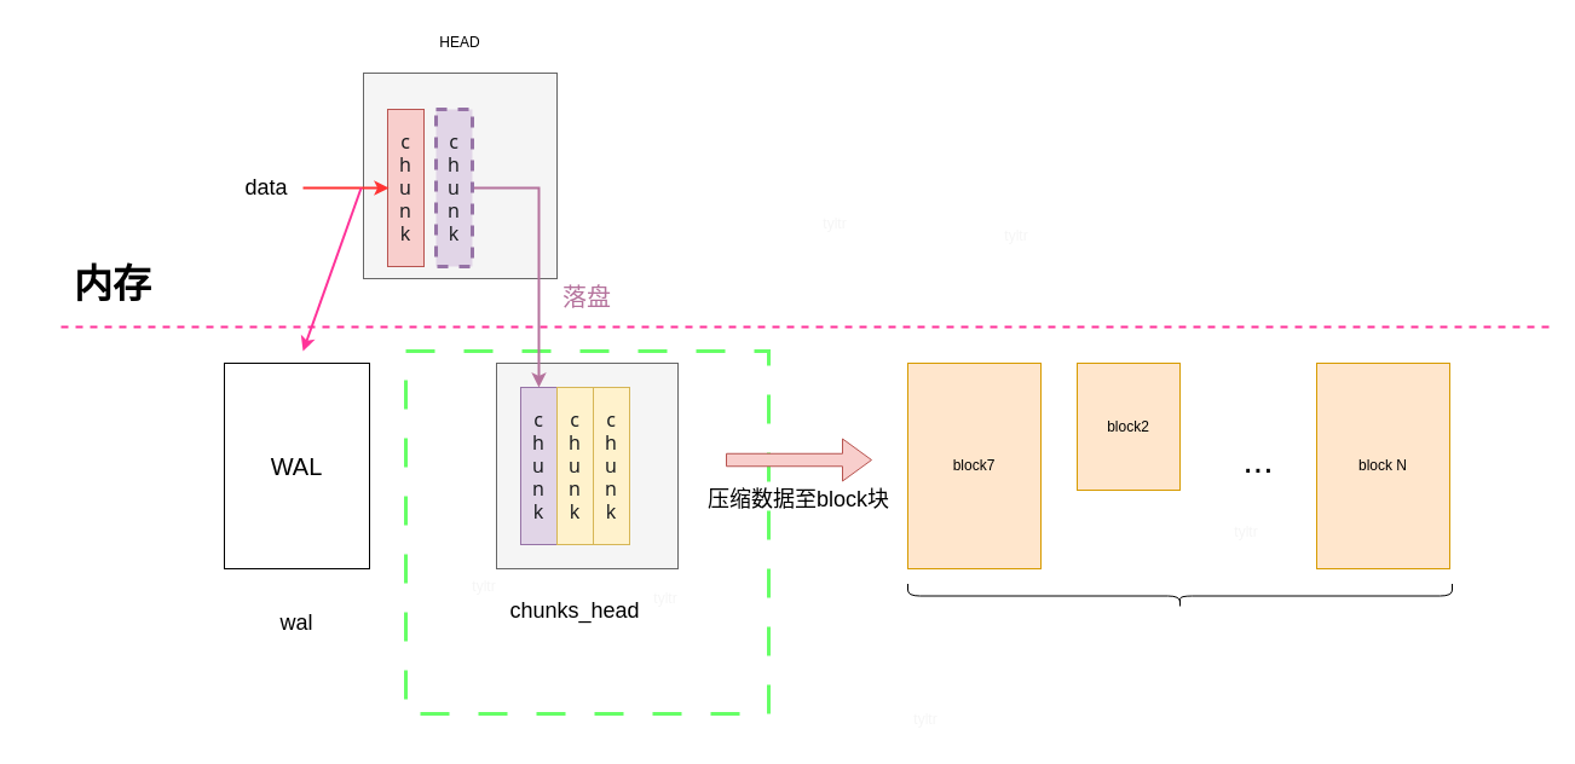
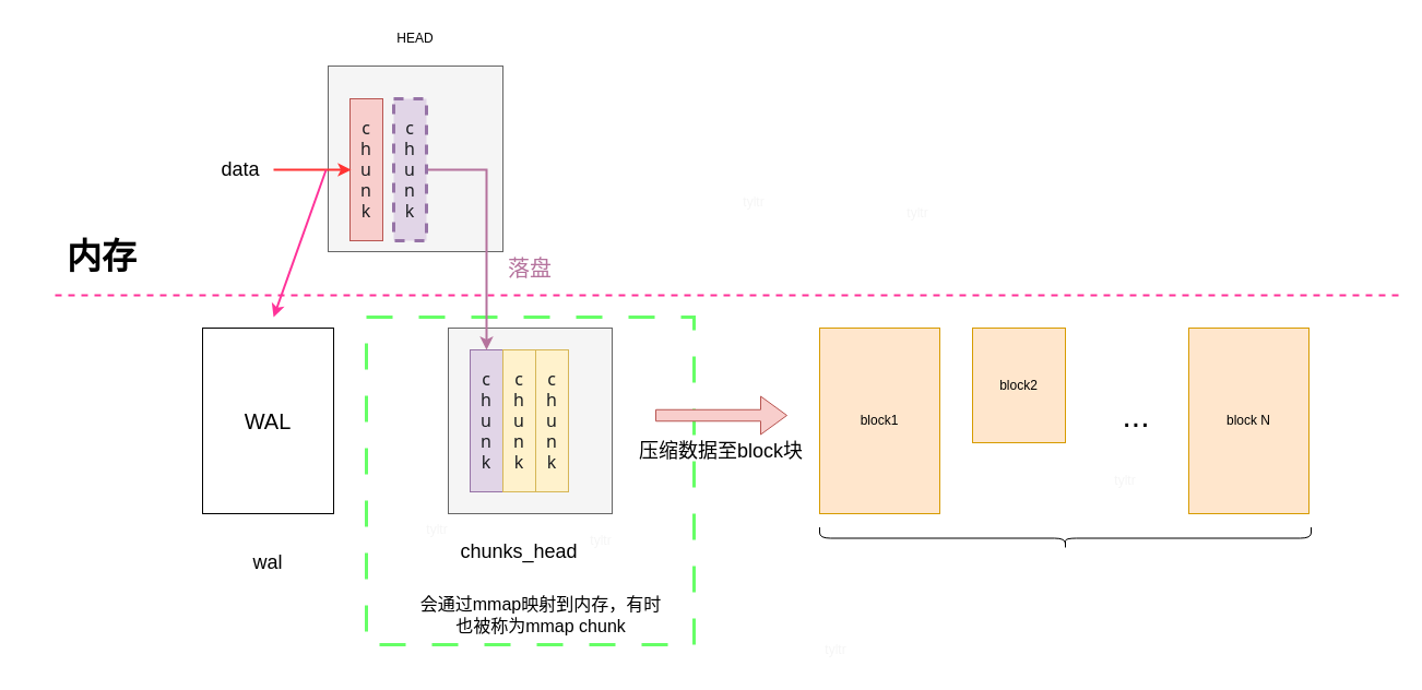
  <mxCell id="0" />
  <mxCell id="1" parent="0" />
  <mxCell id="2" value="" style="rounded=0;whiteSpace=wrap;html=1;dashed=1;dashPattern=8 8;strokeColor=#66FF66;strokeWidth=3;" vertex="1" parent="1"><mxGeometry x="335" y="290" width="300" height="300" as="geometry" /></mxCell>
- <mxCell id="3" value="block7" style="rounded=0;whiteSpace=wrap;html=1;fillColor=#ffe6cc;strokeColor=#d79b00;" parent="1" vertex="1"><mxGeometry x="750" y="300" width="110" height="170" as="geometry" /></mxCell>
+ <mxCell id="3" value="block1" style="rounded=0;whiteSpace=wrap;html=1;fillColor=#ffe6cc;strokeColor=#d79b00;" parent="1" vertex="1"><mxGeometry x="750" y="300" width="110" height="170" as="geometry" /></mxCell>
  <mxCell id="4" value="" style="rounded=0;whiteSpace=wrap;html=1;fillColor=#f5f5f5;strokeColor=#666666;fontColor=#333333;" parent="1" vertex="1"><mxGeometry x="300" y="60" width="160" height="170" as="geometry" /></mxCell>
  <mxCell id="5" value="HEAD" style="text;html=1;align=center;verticalAlign=middle;whiteSpace=wrap;rounded=0;" parent="1" vertex="1"><mxGeometry x="350" y="20" width="60" height="30" as="geometry" /></mxCell>
  <mxCell id="6" value="" style="endArrow=none;dashed=1;html=1;rounded=0;strokeWidth=2;strokeColor=#FF3399;" parent="1" edge="1"><mxGeometry width="50" height="50" relative="1" as="geometry"><mxPoint x="50" y="270" as="sourcePoint" /><mxPoint x="1280" y="270" as="targetPoint" /></mxGeometry></mxCell>
  <mxCell id="7" value="&lt;font style=&quot;font-size: 32px;&quot;&gt;内存&lt;/font&gt;" style="text;html=1;align=center;verticalAlign=middle;whiteSpace=wrap;rounded=0;fontStyle=1" parent="1" vertex="1"><mxGeometry x="20" y="220" width="146" height="30" as="geometry" /></mxCell>
  <mxCell id="8" value="&lt;font style=&quot;font-size: 18px;&quot;&gt;data&lt;/font&gt;" style="text;html=1;align=center;verticalAlign=middle;whiteSpace=wrap;rounded=0;" parent="1" vertex="1"><mxGeometry x="190" y="140" width="60" height="30" as="geometry" /></mxCell>
  <mxCell id="9" value="&lt;font style=&quot;font-size: 20px;&quot;&gt;WAL&lt;/font&gt;" style="rounded=0;whiteSpace=wrap;html=1;" parent="1" vertex="1"><mxGeometry x="185" y="300" width="120" height="170" as="geometry" /></mxCell>
  <mxCell id="10" value="&lt;span style=&quot;color: rgb(28, 30, 33); font-family: system-ui, -apple-system, &amp;quot;Segoe UI&amp;quot;, Roboto, Ubuntu, Cantarell, &amp;quot;Noto Sans&amp;quot;, sans-serif, &amp;quot;system-ui&amp;quot;, &amp;quot;Segoe UI&amp;quot;, Helvetica, Arial, sans-serif, &amp;quot;Apple Color Emoji&amp;quot;, &amp;quot;Segoe UI Emoji&amp;quot;, &amp;quot;Segoe UI Symbol&amp;quot;; font-size: 16px; text-align: start;&quot;&gt;c&lt;/span&gt;&lt;div&gt;&lt;span style=&quot;color: rgb(28, 30, 33); font-family: system-ui, -apple-system, &amp;quot;Segoe UI&amp;quot;, Roboto, Ubuntu, Cantarell, &amp;quot;Noto Sans&amp;quot;, sans-serif, &amp;quot;system-ui&amp;quot;, &amp;quot;Segoe UI&amp;quot;, Helvetica, Arial, sans-serif, &amp;quot;Apple Color Emoji&amp;quot;, &amp;quot;Segoe UI Emoji&amp;quot;, &amp;quot;Segoe UI Symbol&amp;quot;; font-size: 16px; text-align: start;&quot;&gt;h&lt;/span&gt;&lt;/div&gt;&lt;div&gt;&lt;span style=&quot;color: rgb(28, 30, 33); font-family: system-ui, -apple-system, &amp;quot;Segoe UI&amp;quot;, Roboto, Ubuntu, Cantarell, &amp;quot;Noto Sans&amp;quot;, sans-serif, &amp;quot;system-ui&amp;quot;, &amp;quot;Segoe UI&amp;quot;, Helvetica, Arial, sans-serif, &amp;quot;Apple Color Emoji&amp;quot;, &amp;quot;Segoe UI Emoji&amp;quot;, &amp;quot;Segoe UI Symbol&amp;quot;; font-size: 16px; text-align: start;&quot;&gt;u&lt;/span&gt;&lt;/div&gt;&lt;div&gt;&lt;span style=&quot;color: rgb(28, 30, 33); font-family: system-ui, -apple-system, &amp;quot;Segoe UI&amp;quot;, Roboto, Ubuntu, Cantarell, &amp;quot;Noto Sans&amp;quot;, sans-serif, &amp;quot;system-ui&amp;quot;, &amp;quot;Segoe UI&amp;quot;, Helvetica, Arial, sans-serif, &amp;quot;Apple Color Emoji&amp;quot;, &amp;quot;Segoe UI Emoji&amp;quot;, &amp;quot;Segoe UI Symbol&amp;quot;; font-size: 16px; text-align: start;&quot;&gt;n&lt;/span&gt;&lt;/div&gt;&lt;div&gt;&lt;span style=&quot;color: rgb(28, 30, 33); font-family: system-ui, -apple-system, &amp;quot;Segoe UI&amp;quot;, Roboto, Ubuntu, Cantarell, &amp;quot;Noto Sans&amp;quot;, sans-serif, &amp;quot;system-ui&amp;quot;, &amp;quot;Segoe UI&amp;quot;, Helvetica, Arial, sans-serif, &amp;quot;Apple Color Emoji&amp;quot;, &amp;quot;Segoe UI Emoji&amp;quot;, &amp;quot;Segoe UI Symbol&amp;quot;; font-size: 16px; text-align: start;&quot;&gt;k&lt;/span&gt;&lt;/div&gt;" style="rounded=0;whiteSpace=wrap;html=1;fillColor=#f8cecc;strokeColor=#b85450;" parent="1" vertex="1"><mxGeometry x="320" y="90" width="30" height="130" as="geometry" /></mxCell>
  <mxCell id="11" value="" style="rounded=0;whiteSpace=wrap;html=1;fillColor=#f5f5f5;strokeColor=#666666;fontColor=#333333;" parent="1" vertex="1"><mxGeometry x="410" y="300" width="150" height="170" as="geometry" /></mxCell>
  <mxCell id="12" value="&lt;span style=&quot;color: rgb(28, 30, 33); font-family: system-ui, -apple-system, &amp;quot;Segoe UI&amp;quot;, Roboto, Ubuntu, Cantarell, &amp;quot;Noto Sans&amp;quot;, sans-serif, &amp;quot;system-ui&amp;quot;, &amp;quot;Segoe UI&amp;quot;, Helvetica, Arial, sans-serif, &amp;quot;Apple Color Emoji&amp;quot;, &amp;quot;Segoe UI Emoji&amp;quot;, &amp;quot;Segoe UI Symbol&amp;quot;; font-size: 16px; text-align: start;&quot;&gt;c&lt;/span&gt;&lt;div&gt;&lt;span style=&quot;color: rgb(28, 30, 33); font-family: system-ui, -apple-system, &amp;quot;Segoe UI&amp;quot;, Roboto, Ubuntu, Cantarell, &amp;quot;Noto Sans&amp;quot;, sans-serif, &amp;quot;system-ui&amp;quot;, &amp;quot;Segoe UI&amp;quot;, Helvetica, Arial, sans-serif, &amp;quot;Apple Color Emoji&amp;quot;, &amp;quot;Segoe UI Emoji&amp;quot;, &amp;quot;Segoe UI Symbol&amp;quot;; font-size: 16px; text-align: start;&quot;&gt;h&lt;/span&gt;&lt;/div&gt;&lt;div&gt;&lt;span style=&quot;color: rgb(28, 30, 33); font-family: system-ui, -apple-system, &amp;quot;Segoe UI&amp;quot;, Roboto, Ubuntu, Cantarell, &amp;quot;Noto Sans&amp;quot;, sans-serif, &amp;quot;system-ui&amp;quot;, &amp;quot;Segoe UI&amp;quot;, Helvetica, Arial, sans-serif, &amp;quot;Apple Color Emoji&amp;quot;, &amp;quot;Segoe UI Emoji&amp;quot;, &amp;quot;Segoe UI Symbol&amp;quot;; font-size: 16px; text-align: start;&quot;&gt;u&lt;/span&gt;&lt;/div&gt;&lt;div&gt;&lt;span style=&quot;color: rgb(28, 30, 33); font-family: system-ui, -apple-system, &amp;quot;Segoe UI&amp;quot;, Roboto, Ubuntu, Cantarell, &amp;quot;Noto Sans&amp;quot;, sans-serif, &amp;quot;system-ui&amp;quot;, &amp;quot;Segoe UI&amp;quot;, Helvetica, Arial, sans-serif, &amp;quot;Apple Color Emoji&amp;quot;, &amp;quot;Segoe UI Emoji&amp;quot;, &amp;quot;Segoe UI Symbol&amp;quot;; font-size: 16px; text-align: start;&quot;&gt;n&lt;/span&gt;&lt;/div&gt;&lt;div&gt;&lt;span style=&quot;color: rgb(28, 30, 33); font-family: system-ui, -apple-system, &amp;quot;Segoe UI&amp;quot;, Roboto, Ubuntu, Cantarell, &amp;quot;Noto Sans&amp;quot;, sans-serif, &amp;quot;system-ui&amp;quot;, &amp;quot;Segoe UI&amp;quot;, Helvetica, Arial, sans-serif, &amp;quot;Apple Color Emoji&amp;quot;, &amp;quot;Segoe UI Emoji&amp;quot;, &amp;quot;Segoe UI Symbol&amp;quot;; font-size: 16px; text-align: start;&quot;&gt;k&lt;/span&gt;&lt;/div&gt;" style="rounded=0;whiteSpace=wrap;html=1;fillColor=#e1d5e7;strokeColor=#9673a6;" parent="1" vertex="1"><mxGeometry x="430" y="320" width="30" height="130" as="geometry" /></mxCell>
  <mxCell id="13" value="" style="endArrow=classic;html=1;rounded=0;entryX=0.033;entryY=0.631;entryDx=0;entryDy=0;entryPerimeter=0;strokeWidth=2;strokeColor=#FF3333;" parent="1" edge="1"><mxGeometry width="50" height="50" relative="1" as="geometry"><mxPoint x="250" y="155" as="sourcePoint" /><mxPoint x="320.99" y="155" as="targetPoint" /></mxGeometry></mxCell>
  <mxCell id="14" value="block2" style="rounded=0;whiteSpace=wrap;html=1;fillColor=#ffe6cc;strokeColor=#d79b00;" parent="1" vertex="1"><mxGeometry x="890" y="300" width="85" height="105" as="geometry" /></mxCell>
  <mxCell id="15" value="block N" style="rounded=0;whiteSpace=wrap;html=1;fillColor=#ffe6cc;strokeColor=#d79b00;" parent="1" vertex="1"><mxGeometry x="1088" y="300" width="110" height="170" as="geometry" /></mxCell>
  <mxCell id="16" value="&lt;font style=&quot;font-size: 30px;&quot;&gt;...&lt;/font&gt;" style="text;html=1;align=center;verticalAlign=middle;whiteSpace=wrap;rounded=0;" parent="1" vertex="1"><mxGeometry x="1010" y="365" width="60" height="30" as="geometry" /></mxCell>
  <mxCell id="17" style="edgeStyle=orthogonalEdgeStyle;rounded=0;orthogonalLoop=1;jettySize=auto;html=1;exitX=1;exitY=0.5;exitDx=0;exitDy=0;entryX=0.5;entryY=0;entryDx=0;entryDy=0;fillColor=#fff2cc;strokeColor=#B5739D;strokeWidth=2;" parent="1" source="18" target="12" edge="1"><mxGeometry relative="1" as="geometry" /></mxCell>
  <mxCell id="18" value="&lt;span style=&quot;color: rgb(28, 30, 33); font-family: system-ui, -apple-system, &amp;quot;Segoe UI&amp;quot;, Roboto, Ubuntu, Cantarell, &amp;quot;Noto Sans&amp;quot;, sans-serif, &amp;quot;system-ui&amp;quot;, &amp;quot;Segoe UI&amp;quot;, Helvetica, Arial, sans-serif, &amp;quot;Apple Color Emoji&amp;quot;, &amp;quot;Segoe UI Emoji&amp;quot;, &amp;quot;Segoe UI Symbol&amp;quot;; font-size: 16px; text-align: start;&quot;&gt;c&lt;/span&gt;&lt;div&gt;&lt;span style=&quot;color: rgb(28, 30, 33); font-family: system-ui, -apple-system, &amp;quot;Segoe UI&amp;quot;, Roboto, Ubuntu, Cantarell, &amp;quot;Noto Sans&amp;quot;, sans-serif, &amp;quot;system-ui&amp;quot;, &amp;quot;Segoe UI&amp;quot;, Helvetica, Arial, sans-serif, &amp;quot;Apple Color Emoji&amp;quot;, &amp;quot;Segoe UI Emoji&amp;quot;, &amp;quot;Segoe UI Symbol&amp;quot;; font-size: 16px; text-align: start;&quot;&gt;h&lt;/span&gt;&lt;/div&gt;&lt;div&gt;&lt;span style=&quot;color: rgb(28, 30, 33); font-family: system-ui, -apple-system, &amp;quot;Segoe UI&amp;quot;, Roboto, Ubuntu, Cantarell, &amp;quot;Noto Sans&amp;quot;, sans-serif, &amp;quot;system-ui&amp;quot;, &amp;quot;Segoe UI&amp;quot;, Helvetica, Arial, sans-serif, &amp;quot;Apple Color Emoji&amp;quot;, &amp;quot;Segoe UI Emoji&amp;quot;, &amp;quot;Segoe UI Symbol&amp;quot;; font-size: 16px; text-align: start;&quot;&gt;u&lt;/span&gt;&lt;/div&gt;&lt;div&gt;&lt;span style=&quot;color: rgb(28, 30, 33); font-family: system-ui, -apple-system, &amp;quot;Segoe UI&amp;quot;, Roboto, Ubuntu, Cantarell, &amp;quot;Noto Sans&amp;quot;, sans-serif, &amp;quot;system-ui&amp;quot;, &amp;quot;Segoe UI&amp;quot;, Helvetica, Arial, sans-serif, &amp;quot;Apple Color Emoji&amp;quot;, &amp;quot;Segoe UI Emoji&amp;quot;, &amp;quot;Segoe UI Symbol&amp;quot;; font-size: 16px; text-align: start;&quot;&gt;n&lt;/span&gt;&lt;/div&gt;&lt;div&gt;&lt;span style=&quot;color: rgb(28, 30, 33); font-family: system-ui, -apple-system, &amp;quot;Segoe UI&amp;quot;, Roboto, Ubuntu, Cantarell, &amp;quot;Noto Sans&amp;quot;, sans-serif, &amp;quot;system-ui&amp;quot;, &amp;quot;Segoe UI&amp;quot;, Helvetica, Arial, sans-serif, &amp;quot;Apple Color Emoji&amp;quot;, &amp;quot;Segoe UI Emoji&amp;quot;, &amp;quot;Segoe UI Symbol&amp;quot;; font-size: 16px; text-align: start;&quot;&gt;k&lt;/span&gt;&lt;/div&gt;" style="rounded=0;whiteSpace=wrap;html=1;fillColor=#e1d5e7;strokeColor=#9673a6;dashed=1;strokeWidth=3;" parent="1" vertex="1"><mxGeometry x="360" y="90" width="30" height="130" as="geometry" /></mxCell>
  <mxCell id="19" value="&lt;span style=&quot;color: rgb(28, 30, 33); font-family: system-ui, -apple-system, &amp;quot;Segoe UI&amp;quot;, Roboto, Ubuntu, Cantarell, &amp;quot;Noto Sans&amp;quot;, sans-serif, &amp;quot;system-ui&amp;quot;, &amp;quot;Segoe UI&amp;quot;, Helvetica, Arial, sans-serif, &amp;quot;Apple Color Emoji&amp;quot;, &amp;quot;Segoe UI Emoji&amp;quot;, &amp;quot;Segoe UI Symbol&amp;quot;; font-size: 16px; text-align: start;&quot;&gt;c&lt;/span&gt;&lt;div&gt;&lt;span style=&quot;color: rgb(28, 30, 33); font-family: system-ui, -apple-system, &amp;quot;Segoe UI&amp;quot;, Roboto, Ubuntu, Cantarell, &amp;quot;Noto Sans&amp;quot;, sans-serif, &amp;quot;system-ui&amp;quot;, &amp;quot;Segoe UI&amp;quot;, Helvetica, Arial, sans-serif, &amp;quot;Apple Color Emoji&amp;quot;, &amp;quot;Segoe UI Emoji&amp;quot;, &amp;quot;Segoe UI Symbol&amp;quot;; font-size: 16px; text-align: start;&quot;&gt;h&lt;/span&gt;&lt;/div&gt;&lt;div&gt;&lt;span style=&quot;color: rgb(28, 30, 33); font-family: system-ui, -apple-system, &amp;quot;Segoe UI&amp;quot;, Roboto, Ubuntu, Cantarell, &amp;quot;Noto Sans&amp;quot;, sans-serif, &amp;quot;system-ui&amp;quot;, &amp;quot;Segoe UI&amp;quot;, Helvetica, Arial, sans-serif, &amp;quot;Apple Color Emoji&amp;quot;, &amp;quot;Segoe UI Emoji&amp;quot;, &amp;quot;Segoe UI Symbol&amp;quot;; font-size: 16px; text-align: start;&quot;&gt;u&lt;/span&gt;&lt;/div&gt;&lt;div&gt;&lt;span style=&quot;color: rgb(28, 30, 33); font-family: system-ui, -apple-system, &amp;quot;Segoe UI&amp;quot;, Roboto, Ubuntu, Cantarell, &amp;quot;Noto Sans&amp;quot;, sans-serif, &amp;quot;system-ui&amp;quot;, &amp;quot;Segoe UI&amp;quot;, Helvetica, Arial, sans-serif, &amp;quot;Apple Color Emoji&amp;quot;, &amp;quot;Segoe UI Emoji&amp;quot;, &amp;quot;Segoe UI Symbol&amp;quot;; font-size: 16px; text-align: start;&quot;&gt;n&lt;/span&gt;&lt;/div&gt;&lt;div&gt;&lt;span style=&quot;color: rgb(28, 30, 33); font-family: system-ui, -apple-system, &amp;quot;Segoe UI&amp;quot;, Roboto, Ubuntu, Cantarell, &amp;quot;Noto Sans&amp;quot;, sans-serif, &amp;quot;system-ui&amp;quot;, &amp;quot;Segoe UI&amp;quot;, Helvetica, Arial, sans-serif, &amp;quot;Apple Color Emoji&amp;quot;, &amp;quot;Segoe UI Emoji&amp;quot;, &amp;quot;Segoe UI Symbol&amp;quot;; font-size: 16px; text-align: start;&quot;&gt;k&lt;/span&gt;&lt;/div&gt;" style="rounded=0;whiteSpace=wrap;html=1;fillColor=#fff2cc;strokeColor=#d6b656;" parent="1" vertex="1"><mxGeometry x="460" y="320" width="30" height="130" as="geometry" /></mxCell>
  <mxCell id="20" value="&lt;span style=&quot;color: rgb(28, 30, 33); font-family: system-ui, -apple-system, &amp;quot;Segoe UI&amp;quot;, Roboto, Ubuntu, Cantarell, &amp;quot;Noto Sans&amp;quot;, sans-serif, &amp;quot;system-ui&amp;quot;, &amp;quot;Segoe UI&amp;quot;, Helvetica, Arial, sans-serif, &amp;quot;Apple Color Emoji&amp;quot;, &amp;quot;Segoe UI Emoji&amp;quot;, &amp;quot;Segoe UI Symbol&amp;quot;; font-size: 16px; text-align: start;&quot;&gt;c&lt;/span&gt;&lt;div&gt;&lt;span style=&quot;color: rgb(28, 30, 33); font-family: system-ui, -apple-system, &amp;quot;Segoe UI&amp;quot;, Roboto, Ubuntu, Cantarell, &amp;quot;Noto Sans&amp;quot;, sans-serif, &amp;quot;system-ui&amp;quot;, &amp;quot;Segoe UI&amp;quot;, Helvetica, Arial, sans-serif, &amp;quot;Apple Color Emoji&amp;quot;, &amp;quot;Segoe UI Emoji&amp;quot;, &amp;quot;Segoe UI Symbol&amp;quot;; font-size: 16px; text-align: start;&quot;&gt;h&lt;/span&gt;&lt;/div&gt;&lt;div&gt;&lt;span style=&quot;color: rgb(28, 30, 33); font-family: system-ui, -apple-system, &amp;quot;Segoe UI&amp;quot;, Roboto, Ubuntu, Cantarell, &amp;quot;Noto Sans&amp;quot;, sans-serif, &amp;quot;system-ui&amp;quot;, &amp;quot;Segoe UI&amp;quot;, Helvetica, Arial, sans-serif, &amp;quot;Apple Color Emoji&amp;quot;, &amp;quot;Segoe UI Emoji&amp;quot;, &amp;quot;Segoe UI Symbol&amp;quot;; font-size: 16px; text-align: start;&quot;&gt;u&lt;/span&gt;&lt;/div&gt;&lt;div&gt;&lt;span style=&quot;color: rgb(28, 30, 33); font-family: system-ui, -apple-system, &amp;quot;Segoe UI&amp;quot;, Roboto, Ubuntu, Cantarell, &amp;quot;Noto Sans&amp;quot;, sans-serif, &amp;quot;system-ui&amp;quot;, &amp;quot;Segoe UI&amp;quot;, Helvetica, Arial, sans-serif, &amp;quot;Apple Color Emoji&amp;quot;, &amp;quot;Segoe UI Emoji&amp;quot;, &amp;quot;Segoe UI Symbol&amp;quot;; font-size: 16px; text-align: start;&quot;&gt;n&lt;/span&gt;&lt;/div&gt;&lt;div&gt;&lt;span style=&quot;color: rgb(28, 30, 33); font-family: system-ui, -apple-system, &amp;quot;Segoe UI&amp;quot;, Roboto, Ubuntu, Cantarell, &amp;quot;Noto Sans&amp;quot;, sans-serif, &amp;quot;system-ui&amp;quot;, &amp;quot;Segoe UI&amp;quot;, Helvetica, Arial, sans-serif, &amp;quot;Apple Color Emoji&amp;quot;, &amp;quot;Segoe UI Emoji&amp;quot;, &amp;quot;Segoe UI Symbol&amp;quot;; font-size: 16px; text-align: start;&quot;&gt;k&lt;/span&gt;&lt;/div&gt;" style="rounded=0;whiteSpace=wrap;html=1;fillColor=#fff2cc;strokeColor=#d6b656;" parent="1" vertex="1"><mxGeometry x="490" y="320" width="30" height="130" as="geometry" /></mxCell>
  <mxCell id="21" value="" style="shape=curlyBracket;whiteSpace=wrap;html=1;rounded=1;labelPosition=left;verticalLabelPosition=middle;align=right;verticalAlign=middle;direction=north;" parent="1" vertex="1"><mxGeometry x="750" y="482.5" width="450" height="20" as="geometry" /></mxCell>
  <mxCell id="22" value="" style="shape=singleArrow;whiteSpace=wrap;html=1;fillColor=#f8cecc;strokeColor=#b85450;" parent="1" vertex="1"><mxGeometry x="600" y="362.5" width="120" height="35" as="geometry" /></mxCell>
  <mxCell id="23" value="" style="endArrow=classic;html=1;rounded=0;strokeWidth=2;strokeColor=#FF3399;exitX=-0.012;exitY=0.559;exitDx=0;exitDy=0;exitPerimeter=0;" parent="1" source="4" edge="1"><mxGeometry width="50" height="50" relative="1" as="geometry"><mxPoint x="310" y="155" as="sourcePoint" /><mxPoint x="250" y="290" as="targetPoint" /></mxGeometry></mxCell>
  <mxCell id="24" value="&lt;font color=&quot;#b5739d&quot;&gt;&lt;span style=&quot;font-size: 20px;&quot;&gt;落盘&lt;/span&gt;&lt;/font&gt;" style="text;html=1;align=center;verticalAlign=middle;whiteSpace=wrap;rounded=0;" parent="1" vertex="1"><mxGeometry x="455" y="230" width="60" height="30" as="geometry" /></mxCell>
  <mxCell id="25" value="&lt;font style=&quot;font-size: 18px;&quot;&gt;chunks_head&lt;/font&gt;" style="text;html=1;align=center;verticalAlign=middle;whiteSpace=wrap;rounded=0;" parent="1" vertex="1"><mxGeometry x="445" y="490" width="60" height="30" as="geometry" /></mxCell>
  <mxCell id="26" value="&lt;span style=&quot;font-size: 18px;&quot;&gt;wal&lt;/span&gt;" style="text;html=1;align=center;verticalAlign=middle;whiteSpace=wrap;rounded=0;" parent="1" vertex="1"><mxGeometry x="215" y="500" width="60" height="30" as="geometry" /></mxCell>
  <mxCell id="27" value="&lt;font style=&quot;font-size: 18px;&quot;&gt;压缩数据至block块&lt;/font&gt;" style="text;html=1;align=center;verticalAlign=middle;whiteSpace=wrap;rounded=0;" parent="1" vertex="1"><mxGeometry x="575" y="397.5" width="170" height="30" as="geometry" /></mxCell>
+ <mxCell id="28" value="&lt;font style=&quot;font-size: 16px;&quot;&gt;会通过mmap映射到内存，有时也被称为mmap chunk&lt;/font&gt;" style="text;html=1;align=center;verticalAlign=middle;whiteSpace=wrap;rounded=0;" vertex="1" parent="1"><mxGeometry x="380" y="547.5" width="230" height="30" as="geometry" /></mxCell>
  <mxCell id="29" value="&lt;font color=&quot;#f5f5f5&quot;&gt;tyltr&lt;/font&gt;" style="text;html=1;align=center;verticalAlign=middle;whiteSpace=wrap;rounded=0;" vertex="1" parent="1"><mxGeometry x="660" y="170" width="60" height="30" as="geometry" /></mxCell>
  <mxCell id="30" value="&lt;font color=&quot;#f5f5f5&quot;&gt;tyltr&lt;/font&gt;" style="text;html=1;align=center;verticalAlign=middle;whiteSpace=wrap;rounded=0;" vertex="1" parent="1"><mxGeometry x="810" y="180" width="60" height="30" as="geometry" /></mxCell>
  <mxCell id="31" value="&lt;font color=&quot;#f5f5f5&quot;&gt;tyltr&lt;/font&gt;" style="text;html=1;align=center;verticalAlign=middle;whiteSpace=wrap;rounded=0;" vertex="1" parent="1"><mxGeometry x="370" y="470" width="60" height="30" as="geometry" /></mxCell>
  <mxCell id="32" value="&lt;font color=&quot;#f5f5f5&quot;&gt;tyltr&lt;/font&gt;" style="text;html=1;align=center;verticalAlign=middle;whiteSpace=wrap;rounded=0;" vertex="1" parent="1"><mxGeometry x="520" y="480" width="60" height="30" as="geometry" /></mxCell>
  <mxCell id="33" value="&lt;font color=&quot;#f5f5f5&quot;&gt;tyltr&lt;/font&gt;" style="text;html=1;align=center;verticalAlign=middle;whiteSpace=wrap;rounded=0;" vertex="1" parent="1"><mxGeometry x="735" y="580" width="60" height="30" as="geometry" /></mxCell>
  <mxCell id="34" value="&lt;font color=&quot;#f5f5f5&quot;&gt;tyltr&lt;/font&gt;" style="text;html=1;align=center;verticalAlign=middle;whiteSpace=wrap;rounded=0;" vertex="1" parent="1"><mxGeometry x="1000" y="425" width="60" height="30" as="geometry" /></mxCell>
